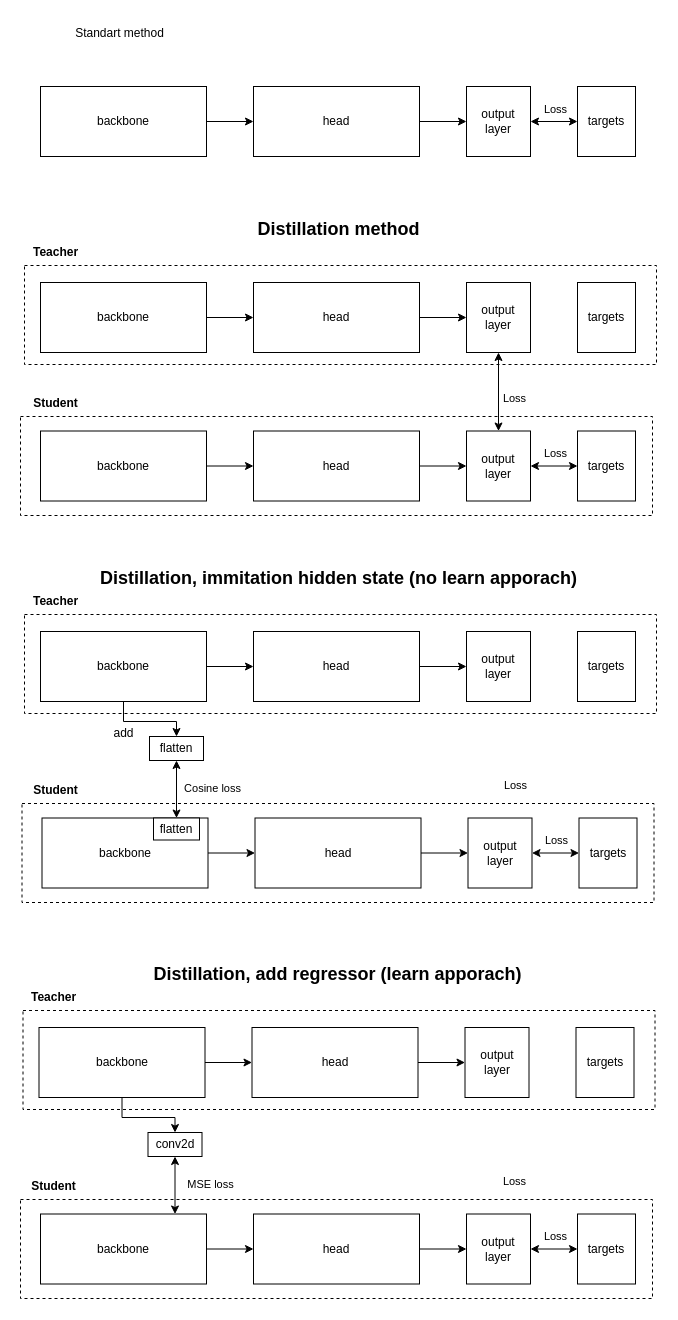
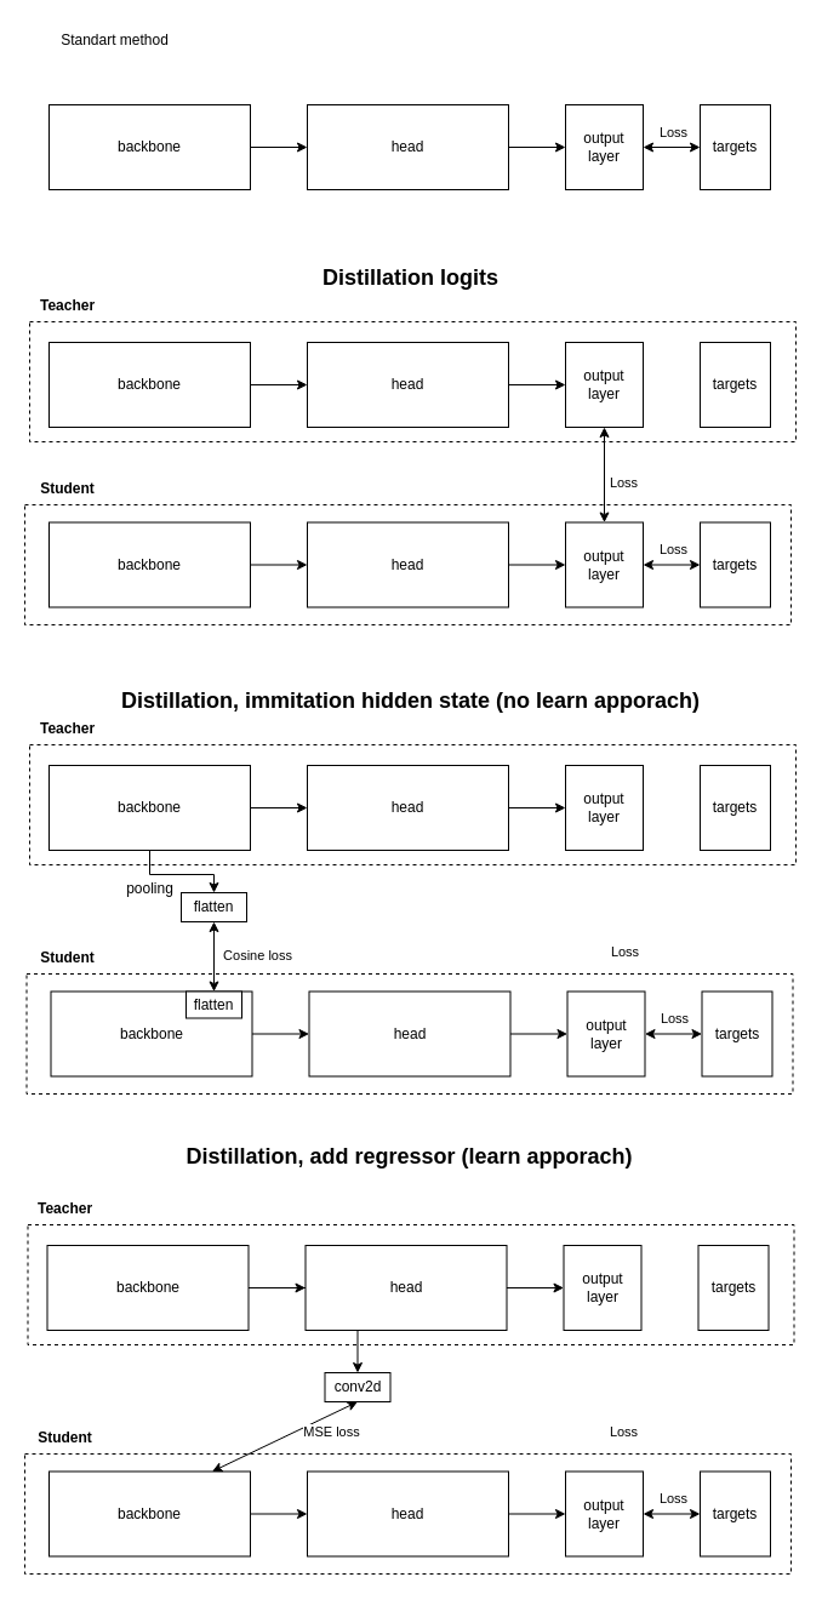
  <mxCell id="0" />
  <mxCell id="1" parent="0" />
  <mxCell id="2" value="" style="rounded=0;whiteSpace=wrap;html=1;dashed=1;" vertex="1" parent="1"><mxGeometry x="20" y="416" width="632" height="99" as="geometry" /></mxCell>
  <mxCell id="3" value="" style="rounded=0;whiteSpace=wrap;html=1;dashed=1;" vertex="1" parent="1"><mxGeometry x="24" y="265" width="632" height="99" as="geometry" /></mxCell>
  <mxCell id="4" value="" style="edgeStyle=orthogonalEdgeStyle;rounded=0;orthogonalLoop=1;jettySize=auto;html=1;" edge="1" parent="1" source="5" target="7"><mxGeometry relative="1" as="geometry" /></mxCell>
  <mxCell id="5" value="backbone" style="rounded=0;whiteSpace=wrap;html=1;" vertex="1" parent="1"><mxGeometry x="40" y="86" width="166" height="70" as="geometry" /></mxCell>
  <mxCell id="6" value="" style="edgeStyle=orthogonalEdgeStyle;rounded=0;orthogonalLoop=1;jettySize=auto;html=1;" edge="1" parent="1" source="7" target="8"><mxGeometry relative="1" as="geometry" /></mxCell>
  <mxCell id="7" value="head" style="rounded=0;whiteSpace=wrap;html=1;" vertex="1" parent="1"><mxGeometry x="253" y="86" width="166" height="70" as="geometry" /></mxCell>
  <mxCell id="8" value="output layer" style="rounded=0;whiteSpace=wrap;html=1;" vertex="1" parent="1"><mxGeometry x="466" y="86" width="64" height="70" as="geometry" /></mxCell>
  <mxCell id="9" value="targets" style="rounded=0;whiteSpace=wrap;html=1;" vertex="1" parent="1"><mxGeometry x="577" y="86" width="58" height="70" as="geometry" /></mxCell>
  <mxCell id="10" value="" style="endArrow=classic;startArrow=classic;html=1;rounded=0;exitX=1;exitY=0.5;exitDx=0;exitDy=0;entryX=0;entryY=0.5;entryDx=0;entryDy=0;" edge="1" parent="1" source="8" target="9"><mxGeometry width="50" height="50" relative="1" as="geometry"><mxPoint x="545" y="233" as="sourcePoint" /><mxPoint x="595" y="183" as="targetPoint" /></mxGeometry></mxCell>
  <mxCell id="11" value="Loss" style="edgeLabel;html=1;align=center;verticalAlign=middle;resizable=0;points=[];" vertex="1" connectable="0" parent="10"><mxGeometry x="-0.004" y="-1" relative="1" as="geometry"><mxPoint x="1" y="-14" as="offset" /></mxGeometry></mxCell>
- <mxCell id="12" value="Standart method" style="text;html=1;align=center;verticalAlign=middle;resizable=0;points=[];autosize=1;strokeColor=none;fillColor=none;" vertex="1" parent="1"><mxGeometry x="65" y="20" width="107" height="26" as="geometry" /></mxCell>
+ <mxCell id="12" value="Standart method" style="text;html=1;align=center;verticalAlign=middle;resizable=0;points=[];autosize=1;strokeColor=none;fillColor=none;" vertex="1" parent="1"><mxGeometry x="40" y="20" width="107" height="26" as="geometry" /></mxCell>
  <mxCell id="13" value="" style="edgeStyle=orthogonalEdgeStyle;rounded=0;orthogonalLoop=1;jettySize=auto;html=1;" edge="1" parent="1" source="14" target="16"><mxGeometry relative="1" as="geometry" /></mxCell>
  <mxCell id="14" value="backbone" style="rounded=0;whiteSpace=wrap;html=1;" vertex="1" parent="1"><mxGeometry x="40" y="282" width="166" height="70" as="geometry" /></mxCell>
  <mxCell id="15" value="" style="edgeStyle=orthogonalEdgeStyle;rounded=0;orthogonalLoop=1;jettySize=auto;html=1;" edge="1" parent="1" source="16" target="17"><mxGeometry relative="1" as="geometry" /></mxCell>
  <mxCell id="16" value="head" style="rounded=0;whiteSpace=wrap;html=1;" vertex="1" parent="1"><mxGeometry x="253" y="282" width="166" height="70" as="geometry" /></mxCell>
  <mxCell id="17" value="output layer" style="rounded=0;whiteSpace=wrap;html=1;" vertex="1" parent="1"><mxGeometry x="466" y="282" width="64" height="70" as="geometry" /></mxCell>
  <mxCell id="18" value="targets" style="rounded=0;whiteSpace=wrap;html=1;" vertex="1" parent="1"><mxGeometry x="577" y="282" width="58" height="70" as="geometry" /></mxCell>
- <mxCell id="19" value="&lt;font style=&quot;font-size: 18px;&quot;&gt;&lt;b&gt;Distillation method&lt;/b&gt;&lt;/font&gt;" style="text;html=1;align=center;verticalAlign=middle;resizable=0;points=[];autosize=1;strokeColor=none;fillColor=none;" vertex="1" parent="1"><mxGeometry x="256" y="212" width="163" height="34" as="geometry" /></mxCell>
+ <mxCell id="19" value="&lt;font style=&quot;font-size: 18px;&quot;&gt;&lt;b&gt;Distillation logits&lt;/b&gt;&lt;/font&gt;" style="text;html=1;align=center;verticalAlign=middle;resizable=0;points=[];autosize=1;strokeColor=none;fillColor=none;" vertex="1" parent="1"><mxGeometry x="256" y="212" width="163" height="34" as="geometry" /></mxCell>
  <mxCell id="20" value="" style="edgeStyle=orthogonalEdgeStyle;rounded=0;orthogonalLoop=1;jettySize=auto;html=1;" edge="1" parent="1" source="21" target="23"><mxGeometry relative="1" as="geometry" /></mxCell>
  <mxCell id="21" value="backbone" style="rounded=0;whiteSpace=wrap;html=1;" vertex="1" parent="1"><mxGeometry x="40" y="430.5" width="166" height="70" as="geometry" /></mxCell>
  <mxCell id="22" value="" style="edgeStyle=orthogonalEdgeStyle;rounded=0;orthogonalLoop=1;jettySize=auto;html=1;" edge="1" parent="1" source="23" target="24"><mxGeometry relative="1" as="geometry" /></mxCell>
  <mxCell id="23" value="head" style="rounded=0;whiteSpace=wrap;html=1;" vertex="1" parent="1"><mxGeometry x="253" y="430.5" width="166" height="70" as="geometry" /></mxCell>
  <mxCell id="24" value="output layer" style="rounded=0;whiteSpace=wrap;html=1;" vertex="1" parent="1"><mxGeometry x="466" y="430.5" width="64" height="70" as="geometry" /></mxCell>
  <mxCell id="25" value="targets" style="rounded=0;whiteSpace=wrap;html=1;" vertex="1" parent="1"><mxGeometry x="577" y="430.5" width="58" height="70" as="geometry" /></mxCell>
  <mxCell id="26" value="" style="endArrow=classic;startArrow=classic;html=1;rounded=0;exitX=1;exitY=0.5;exitDx=0;exitDy=0;entryX=0;entryY=0.5;entryDx=0;entryDy=0;" edge="1" parent="1" source="24" target="25"><mxGeometry width="50" height="50" relative="1" as="geometry"><mxPoint x="545" y="577.5" as="sourcePoint" /><mxPoint x="595" y="527.5" as="targetPoint" /></mxGeometry></mxCell>
  <mxCell id="27" value="Loss" style="edgeLabel;html=1;align=center;verticalAlign=middle;resizable=0;points=[];" vertex="1" connectable="0" parent="26"><mxGeometry x="-0.004" y="-1" relative="1" as="geometry"><mxPoint x="1" y="-14" as="offset" /></mxGeometry></mxCell>
  <mxCell id="28" value="" style="endArrow=classic;startArrow=classic;html=1;rounded=0;entryX=0.5;entryY=1;entryDx=0;entryDy=0;" edge="1" parent="1" source="24" target="17"><mxGeometry width="50" height="50" relative="1" as="geometry"><mxPoint x="487" y="562" as="sourcePoint" /><mxPoint x="537" y="512" as="targetPoint" /></mxGeometry></mxCell>
  <mxCell id="29" value="Loss" style="edgeLabel;html=1;align=center;verticalAlign=middle;resizable=0;points=[];" vertex="1" connectable="0" parent="1"><mxGeometry x="526" y="436.5" as="geometry"><mxPoint x="-13" y="-39" as="offset" /></mxGeometry></mxCell>
  <mxCell id="30" value="Teacher" style="text;html=1;align=center;verticalAlign=middle;resizable=0;points=[];autosize=1;strokeColor=none;fillColor=none;fontStyle=1" vertex="1" parent="1"><mxGeometry x="24" y="239" width="61" height="26" as="geometry" /></mxCell>
  <mxCell id="31" value="Student" style="text;html=1;align=center;verticalAlign=middle;resizable=0;points=[];autosize=1;strokeColor=none;fillColor=none;fontStyle=1" vertex="1" parent="1"><mxGeometry x="25" y="390" width="59" height="26" as="geometry" /></mxCell>
  <mxCell id="32" value="" style="rounded=0;whiteSpace=wrap;html=1;dashed=1;" vertex="1" parent="1"><mxGeometry x="21.5" y="803" width="632" height="99" as="geometry" /></mxCell>
  <mxCell id="33" value="" style="rounded=0;whiteSpace=wrap;html=1;dashed=1;" vertex="1" parent="1"><mxGeometry x="24" y="614" width="632" height="99" as="geometry" /></mxCell>
  <mxCell id="34" value="" style="edgeStyle=orthogonalEdgeStyle;rounded=0;orthogonalLoop=1;jettySize=auto;html=1;" edge="1" parent="1" source="36" target="38"><mxGeometry relative="1" as="geometry" /></mxCell>
  <mxCell id="35" style="edgeStyle=orthogonalEdgeStyle;rounded=0;orthogonalLoop=1;jettySize=auto;html=1;entryX=0.5;entryY=0;entryDx=0;entryDy=0;" edge="1" parent="1" source="36" target="53"><mxGeometry relative="1" as="geometry" /></mxCell>
  <mxCell id="36" value="backbone" style="rounded=0;whiteSpace=wrap;html=1;" vertex="1" parent="1"><mxGeometry x="40" y="631" width="166" height="70" as="geometry" /></mxCell>
  <mxCell id="37" value="" style="edgeStyle=orthogonalEdgeStyle;rounded=0;orthogonalLoop=1;jettySize=auto;html=1;" edge="1" parent="1" source="38" target="39"><mxGeometry relative="1" as="geometry" /></mxCell>
  <mxCell id="38" value="head" style="rounded=0;whiteSpace=wrap;html=1;" vertex="1" parent="1"><mxGeometry x="253" y="631" width="166" height="70" as="geometry" /></mxCell>
  <mxCell id="39" value="output layer" style="rounded=0;whiteSpace=wrap;html=1;" vertex="1" parent="1"><mxGeometry x="466" y="631" width="64" height="70" as="geometry" /></mxCell>
  <mxCell id="40" value="targets" style="rounded=0;whiteSpace=wrap;html=1;" vertex="1" parent="1"><mxGeometry x="577" y="631" width="58" height="70" as="geometry" /></mxCell>
  <mxCell id="41" value="&lt;font style=&quot;font-size: 18px;&quot;&gt;&lt;b&gt;Distillation, immitation hidden state (no learn apporach)&lt;/b&gt;&lt;/font&gt;" style="text;html=1;align=center;verticalAlign=middle;resizable=0;points=[];autosize=1;strokeColor=none;fillColor=none;" vertex="1" parent="1"><mxGeometry x="90" y="561" width="495" height="34" as="geometry" /></mxCell>
  <mxCell id="42" value="" style="edgeStyle=orthogonalEdgeStyle;rounded=0;orthogonalLoop=1;jettySize=auto;html=1;" edge="1" parent="1" source="43" target="45"><mxGeometry relative="1" as="geometry" /></mxCell>
  <mxCell id="43" value="backbone" style="rounded=0;whiteSpace=wrap;html=1;" vertex="1" parent="1"><mxGeometry x="41.5" y="817.5" width="166" height="70" as="geometry" /></mxCell>
  <mxCell id="44" value="" style="edgeStyle=orthogonalEdgeStyle;rounded=0;orthogonalLoop=1;jettySize=auto;html=1;" edge="1" parent="1" source="45" target="46"><mxGeometry relative="1" as="geometry" /></mxCell>
  <mxCell id="45" value="head" style="rounded=0;whiteSpace=wrap;html=1;" vertex="1" parent="1"><mxGeometry x="254.5" y="817.5" width="166" height="70" as="geometry" /></mxCell>
  <mxCell id="46" value="output layer" style="rounded=0;whiteSpace=wrap;html=1;" vertex="1" parent="1"><mxGeometry x="467.5" y="817.5" width="64" height="70" as="geometry" /></mxCell>
  <mxCell id="47" value="targets" style="rounded=0;whiteSpace=wrap;html=1;" vertex="1" parent="1"><mxGeometry x="578.5" y="817.5" width="58" height="70" as="geometry" /></mxCell>
  <mxCell id="48" value="" style="endArrow=classic;startArrow=classic;html=1;rounded=0;exitX=1;exitY=0.5;exitDx=0;exitDy=0;entryX=0;entryY=0.5;entryDx=0;entryDy=0;" edge="1" parent="1" source="46" target="47"><mxGeometry width="50" height="50" relative="1" as="geometry"><mxPoint x="546.5" y="964.5" as="sourcePoint" /><mxPoint x="596.5" y="914.5" as="targetPoint" /></mxGeometry></mxCell>
  <mxCell id="49" value="Loss" style="edgeLabel;html=1;align=center;verticalAlign=middle;resizable=0;points=[];" vertex="1" connectable="0" parent="48"><mxGeometry x="-0.004" y="-1" relative="1" as="geometry"><mxPoint x="1" y="-14" as="offset" /></mxGeometry></mxCell>
  <mxCell id="50" value="Loss" style="edgeLabel;html=1;align=center;verticalAlign=middle;resizable=0;points=[];" vertex="1" connectable="0" parent="1"><mxGeometry x="527.5" y="823.5" as="geometry"><mxPoint x="-13" y="-39" as="offset" /></mxGeometry></mxCell>
  <mxCell id="51" value="Teacher" style="text;html=1;align=center;verticalAlign=middle;resizable=0;points=[];autosize=1;strokeColor=none;fillColor=none;fontStyle=1" vertex="1" parent="1"><mxGeometry x="24" y="588" width="61" height="26" as="geometry" /></mxCell>
  <mxCell id="52" value="Student" style="text;html=1;align=center;verticalAlign=middle;resizable=0;points=[];autosize=1;strokeColor=none;fillColor=none;fontStyle=1" vertex="1" parent="1"><mxGeometry x="25" y="777" width="59" height="26" as="geometry" /></mxCell>
  <mxCell id="53" value="flatten" style="rounded=0;whiteSpace=wrap;html=1;" vertex="1" parent="1"><mxGeometry x="149" y="736" width="54" height="24" as="geometry" /></mxCell>
  <mxCell id="54" value="flatten" style="rounded=0;whiteSpace=wrap;html=1;" vertex="1" parent="1"><mxGeometry x="153" y="817.5" width="46" height="22" as="geometry" /></mxCell>
  <mxCell id="55" value="" style="endArrow=classic;startArrow=classic;html=1;rounded=0;entryX=0.5;entryY=0;entryDx=0;entryDy=0;exitX=0.5;exitY=1;exitDx=0;exitDy=0;" edge="1" parent="1" source="53" target="54"><mxGeometry width="50" height="50" relative="1" as="geometry"><mxPoint x="33" y="793" as="sourcePoint" /><mxPoint x="83" y="743" as="targetPoint" /></mxGeometry></mxCell>
  <mxCell id="56" value="Cosine loss" style="edgeLabel;html=1;align=center;verticalAlign=middle;resizable=0;points=[];" vertex="1" connectable="0" parent="55"><mxGeometry x="-0.033" y="-2" relative="1" as="geometry"><mxPoint x="37" y="-1" as="offset" /></mxGeometry></mxCell>
- <mxCell id="57" value="add" style="text;html=1;align=center;verticalAlign=middle;resizable=0;points=[];autosize=1;strokeColor=none;fillColor=none;" vertex="1" parent="1"><mxGeometry x="94.5" y="720" width="57" height="26" as="geometry" /></mxCell>
+ <mxCell id="57" value="pooling" style="text;html=1;align=center;verticalAlign=middle;resizable=0;points=[];autosize=1;strokeColor=none;fillColor=none;" vertex="1" parent="1"><mxGeometry x="94.5" y="720" width="57" height="26" as="geometry" /></mxCell>
  <mxCell id="58" value="" style="rounded=0;whiteSpace=wrap;html=1;dashed=1;" vertex="1" parent="1"><mxGeometry x="20" y="1199" width="632" height="99" as="geometry" /></mxCell>
  <mxCell id="59" value="" style="rounded=0;whiteSpace=wrap;html=1;dashed=1;" vertex="1" parent="1"><mxGeometry x="22.5" y="1010" width="632" height="99" as="geometry" /></mxCell>
  <mxCell id="60" value="" style="edgeStyle=orthogonalEdgeStyle;rounded=0;orthogonalLoop=1;jettySize=auto;html=1;" edge="1" parent="1" source="62" target="64"><mxGeometry relative="1" as="geometry" /></mxCell>
  <mxCell id="61" style="edgeStyle=orthogonalEdgeStyle;rounded=0;orthogonalLoop=1;jettySize=auto;html=1;entryX=0.5;entryY=0;entryDx=0;entryDy=0;" edge="1" parent="1" source="62" target="79"><mxGeometry relative="1" as="geometry" /></mxCell>
  <mxCell id="62" value="backbone" style="rounded=0;whiteSpace=wrap;html=1;" vertex="1" parent="1"><mxGeometry x="38.5" y="1027" width="166" height="70" as="geometry" /></mxCell>
  <mxCell id="63" value="" style="edgeStyle=orthogonalEdgeStyle;rounded=0;orthogonalLoop=1;jettySize=auto;html=1;" edge="1" parent="1" source="64" target="65"><mxGeometry relative="1" as="geometry" /></mxCell>
  <mxCell id="64" value="head" style="rounded=0;whiteSpace=wrap;html=1;" vertex="1" parent="1"><mxGeometry x="251.5" y="1027" width="166" height="70" as="geometry" /></mxCell>
  <mxCell id="65" value="output layer" style="rounded=0;whiteSpace=wrap;html=1;" vertex="1" parent="1"><mxGeometry x="464.5" y="1027" width="64" height="70" as="geometry" /></mxCell>
  <mxCell id="66" value="targets" style="rounded=0;whiteSpace=wrap;html=1;" vertex="1" parent="1"><mxGeometry x="575.5" y="1027" width="58" height="70" as="geometry" /></mxCell>
- <mxCell id="67" value="&lt;font style=&quot;font-size: 18px;&quot;&gt;&lt;b&gt;Distillation, add regressor (learn apporach)&lt;/b&gt;&lt;/font&gt;" style="text;html=1;align=center;verticalAlign=middle;resizable=0;points=[];autosize=1;strokeColor=none;fillColor=none;" vertex="1" parent="1"><mxGeometry x="143.5" y="957" width="386" height="34" as="geometry" /></mxCell>
+ <mxCell id="67" value="&lt;font style=&quot;font-size: 18px;&quot;&gt;&lt;b&gt;Distillation, add regressor (learn apporach)&lt;/b&gt;&lt;/font&gt;" style="text;html=1;align=center;verticalAlign=middle;resizable=0;points=[];autosize=1;strokeColor=none;fillColor=none;" vertex="1" parent="1"><mxGeometry x="143.5" y="937" width="386" height="34" as="geometry" /></mxCell>
  <mxCell id="68" value="" style="edgeStyle=orthogonalEdgeStyle;rounded=0;orthogonalLoop=1;jettySize=auto;html=1;" edge="1" parent="1" source="69" target="71"><mxGeometry relative="1" as="geometry" /></mxCell>
  <mxCell id="69" value="backbone" style="rounded=0;whiteSpace=wrap;html=1;" vertex="1" parent="1"><mxGeometry x="40" y="1213.5" width="166" height="70" as="geometry" /></mxCell>
  <mxCell id="70" value="" style="edgeStyle=orthogonalEdgeStyle;rounded=0;orthogonalLoop=1;jettySize=auto;html=1;" edge="1" parent="1" source="71" target="72"><mxGeometry relative="1" as="geometry" /></mxCell>
  <mxCell id="71" value="head" style="rounded=0;whiteSpace=wrap;html=1;" vertex="1" parent="1"><mxGeometry x="253" y="1213.5" width="166" height="70" as="geometry" /></mxCell>
  <mxCell id="72" value="output layer" style="rounded=0;whiteSpace=wrap;html=1;" vertex="1" parent="1"><mxGeometry x="466" y="1213.5" width="64" height="70" as="geometry" /></mxCell>
  <mxCell id="73" value="targets" style="rounded=0;whiteSpace=wrap;html=1;" vertex="1" parent="1"><mxGeometry x="577" y="1213.5" width="58" height="70" as="geometry" /></mxCell>
  <mxCell id="74" value="" style="endArrow=classic;startArrow=classic;html=1;rounded=0;exitX=1;exitY=0.5;exitDx=0;exitDy=0;entryX=0;entryY=0.5;entryDx=0;entryDy=0;" edge="1" parent="1" source="72" target="73"><mxGeometry width="50" height="50" relative="1" as="geometry"><mxPoint x="545" y="1360.5" as="sourcePoint" /><mxPoint x="595" y="1310.5" as="targetPoint" /></mxGeometry></mxCell>
  <mxCell id="75" value="Loss" style="edgeLabel;html=1;align=center;verticalAlign=middle;resizable=0;points=[];" vertex="1" connectable="0" parent="74"><mxGeometry x="-0.004" y="-1" relative="1" as="geometry"><mxPoint x="1" y="-14" as="offset" /></mxGeometry></mxCell>
  <mxCell id="76" value="Loss" style="edgeLabel;html=1;align=center;verticalAlign=middle;resizable=0;points=[];" vertex="1" connectable="0" parent="1"><mxGeometry x="526" y="1219.5" as="geometry"><mxPoint x="-13" y="-39" as="offset" /></mxGeometry></mxCell>
  <mxCell id="77" value="Teacher" style="text;html=1;align=center;verticalAlign=middle;resizable=0;points=[];autosize=1;strokeColor=none;fillColor=none;fontStyle=1" vertex="1" parent="1"><mxGeometry x="22.5" y="984" width="61" height="26" as="geometry" /></mxCell>
  <mxCell id="78" value="Student" style="text;html=1;align=center;verticalAlign=middle;resizable=0;points=[];autosize=1;strokeColor=none;fillColor=none;fontStyle=1" vertex="1" parent="1"><mxGeometry x="23.5" y="1173" width="59" height="26" as="geometry" /></mxCell>
- <mxCell id="79" value="conv2d" style="rounded=0;whiteSpace=wrap;html=1;" vertex="1" parent="1"><mxGeometry x="147.5" y="1132" width="54" height="24" as="geometry" /></mxCell>
+ <mxCell id="79" value="conv2d" style="rounded=0;whiteSpace=wrap;html=1;" vertex="1" parent="1"><mxGeometry x="267.5" y="1132" width="54" height="24" as="geometry" /></mxCell>
  <mxCell id="80" value="" style="endArrow=classic;startArrow=classic;html=1;rounded=0;entryX=0.5;entryY=0;entryDx=0;entryDy=0;exitX=0.5;exitY=1;exitDx=0;exitDy=0;" edge="1" parent="1" source="79"><mxGeometry width="50" height="50" relative="1" as="geometry"><mxPoint x="31.5" y="1189" as="sourcePoint" /><mxPoint x="174.5" y="1213.5" as="targetPoint" /></mxGeometry></mxCell>
  <mxCell id="81" value="MSE loss" style="edgeLabel;html=1;align=center;verticalAlign=middle;resizable=0;points=[];" vertex="1" connectable="0" parent="80"><mxGeometry x="-0.033" y="-2" relative="1" as="geometry"><mxPoint x="37" y="-1" as="offset" /></mxGeometry></mxCell>
